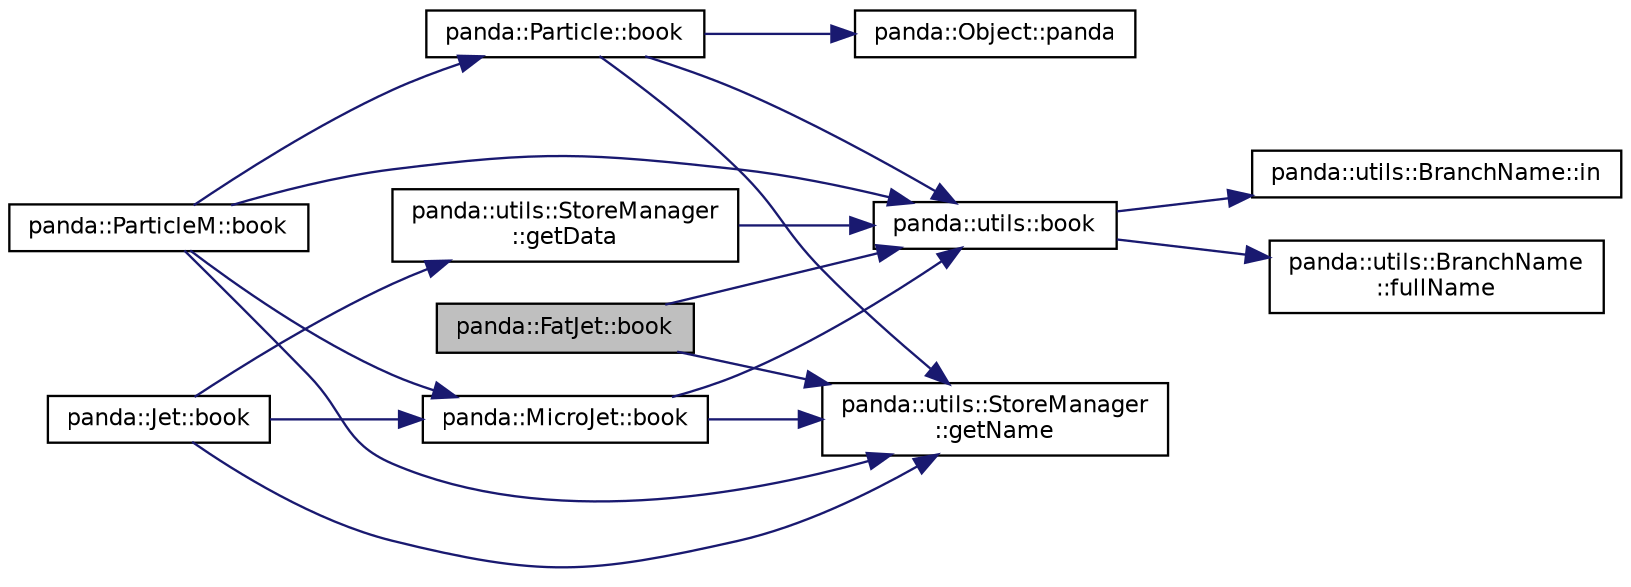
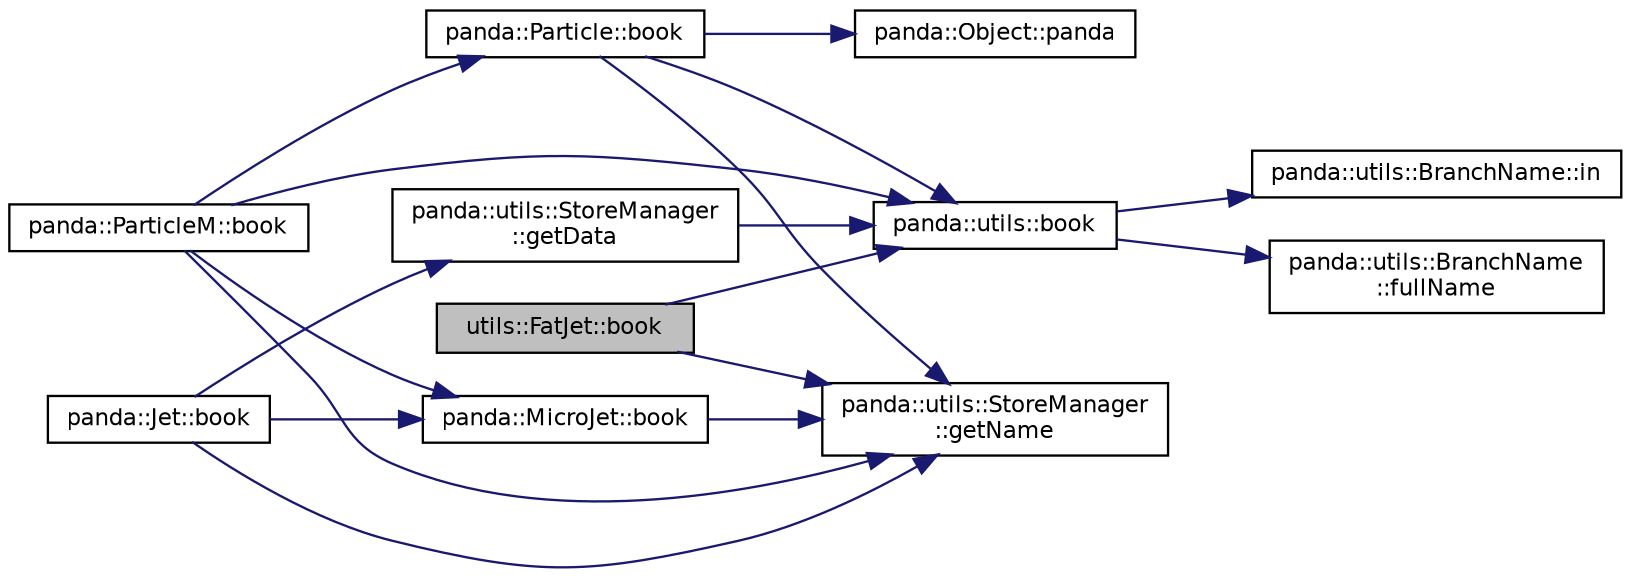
  digraph {
    rankdir=LR
    node [color=black fillcolor=white fontname=Helvetica fontsize=10 shape=record style=filled]
    edge [color=midnightblue fontname=Helvetica fontsize=10 labelfontname=Helvetica labelfontsize=10 style=solid]
-   n1 [fillcolor=grey75 fontcolor=black height=0.2 label="panda::FatJet::book" width=0.4]
+   n1 [fillcolor=grey75 fontcolor=black height=0.2 label="utils::FatJet::book" width=0.4]
    n2 [height=0.2 label="panda::utils::StoreManager\l::getName" width=0.4]
    n3 [height=0.2 label="panda::utils::book" width=0.4]
    n4 [height=0.2 label="panda::Jet::book" width=0.4]
    n5 [height=0.2 label="panda::MicroJet::book" width=0.4]
    n6 [height=0.2 label="panda::utils::StoreManager\l::getData" width=0.4]
    n7 [height=0.2 label="panda::utils::BranchName::in" width=0.4]
    n8 [height=0.2 label="panda::utils::BranchName\l::fullName" width=0.4]
    n9 [height=0.2 label="panda::ParticleM::book" width=0.4]
    n10 [height=0.2 label="panda::Particle::book" width=0.4]
    n11 [height=0.2 label="panda::Object::panda" width=0.4]
    n1 -> n2
    n1 -> n3
    n3 -> n7
    n3 -> n8
    n4 -> n2
    n4 -> n5
    n4 -> n6
    n5 -> n2
-   n5 -> n3
    n6 -> n3
    n9 -> n2
    n9 -> n3
    n9 -> n5
    n9 -> n10
    n10 -> n2
    n10 -> n3
    n10 -> n11
  }
